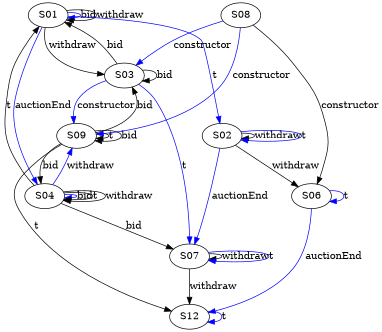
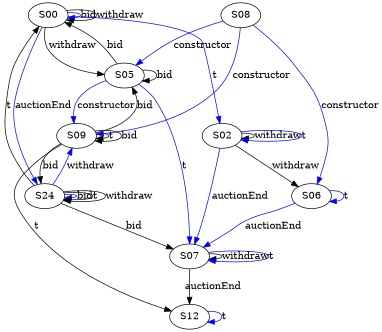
  digraph {
    edge [color=black]
-   S01
-   S03
+   S01 [label=S00]
+   S03 [label=S05]
    S02
-   S04
+   S04 [label=S24]
    S09
    S07
    S06
    S12
    n9 [label=S08]
    S01 -> S01 [color=blue label=bid]
    S01 -> S01 [label=withdraw]
    S01 -> S03 [label=withdraw]
    S01 -> S02 [color=blue label=t]
    S01 -> S04 [color=blue label=auctionEnd]
    S03 -> S01 [label=bid]
    S03 -> S03 [label=bid]
    S03 -> S09 [color=blue label=constructor]
    S03 -> S07 [color=blue label=t]
    S02 -> S02 [label=withdraw]
    S02 -> S02 [color=blue label=t]
    S02 -> S07 [color=blue label=auctionEnd]
    S02 -> S06 [label=withdraw]
    S04 -> S01 [label=t]
    S04 -> S04 [color=blue label=bid]
    S04 -> S04 [label=t]
    S04 -> S04 [label=withdraw]
    S04 -> S09 [color=blue label=withdraw]
    S04 -> S07 [label=bid]
    S09 -> S03 [label=bid]
    S09 -> S04 [label=bid]
    S09 -> S09 [label=t]
    S09 -> S09 [label=bid]
    S09 -> S12 [label=t]
    S07 -> S07 [label=withdraw]
    S07 -> S07 [color=blue label=t]
-   S07 -> S12 [label=withdraw]
+   S07 -> S12 [label=auctionEnd]
    S06 -> S06 [color=blue label=t]
-   S06 -> S12 [color=blue label=auctionEnd]
+   S06 -> S07 [color=blue label=auctionEnd]
    S12 -> S12 [color=blue label=t]
    n9 -> S03 [color=blue label=constructor]
    n9 -> S09 [color=blue label=constructor]
-   n9 -> S06 [label=constructor]
+   n9 -> S06 [color=blue label=constructor]
  }
